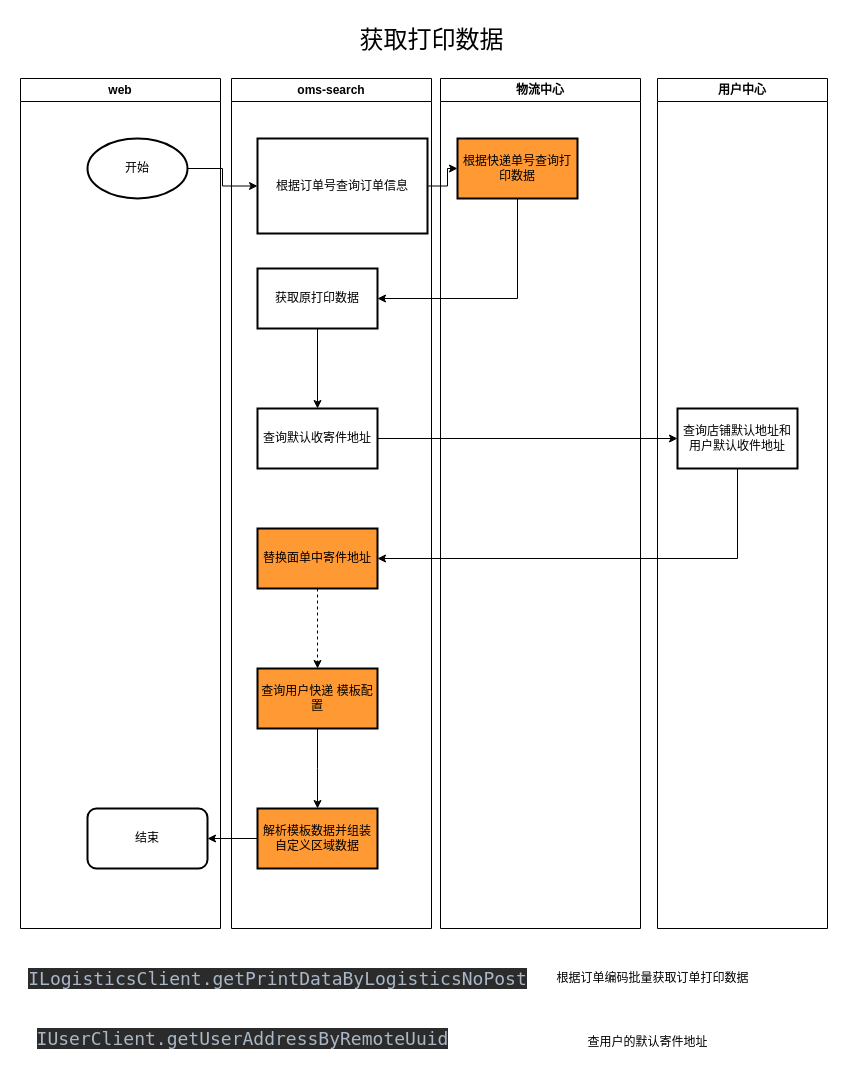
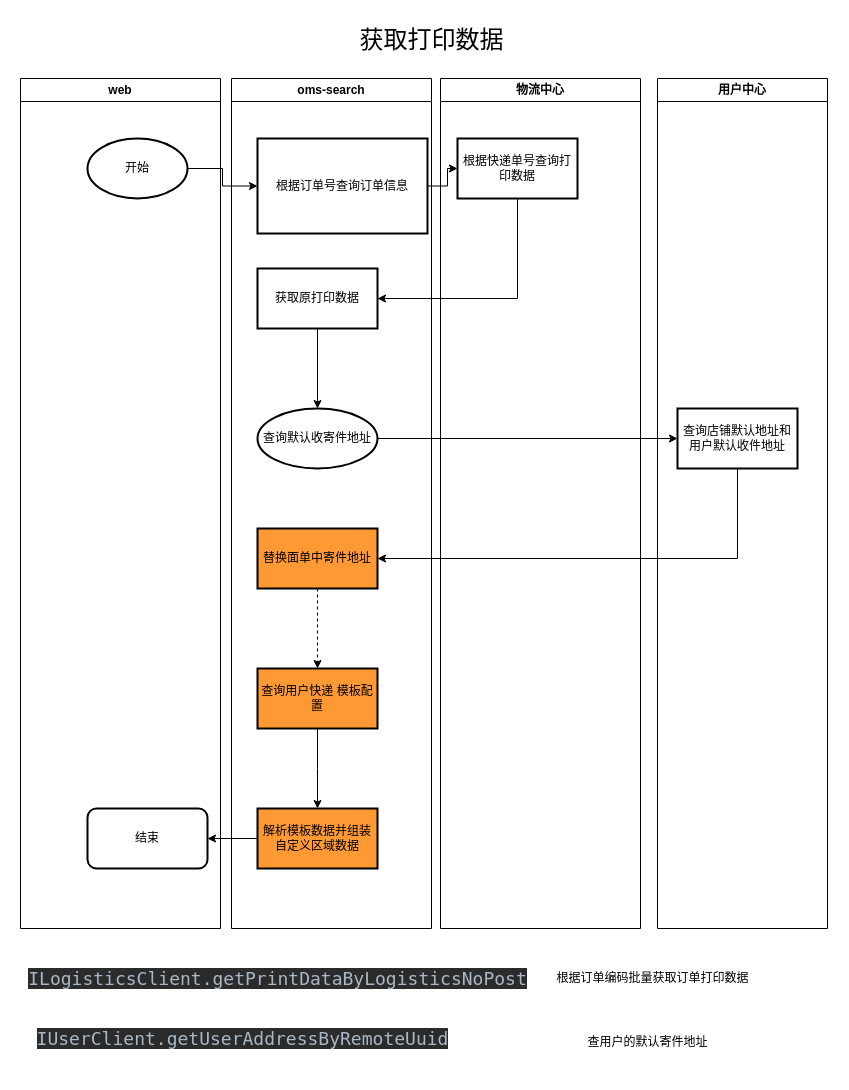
  <mxCell id="0" />
  <mxCell id="1" parent="0" />
  <mxCell id="2" value="" style="edgeStyle=orthogonalEdgeStyle;rounded=0;orthogonalLoop=1;jettySize=auto;html=1;" edge="1" parent="1" source="3" target="6"><mxGeometry relative="1" as="geometry" /></mxCell>
  <mxCell id="3" value="开始" style="strokeWidth=2;html=1;shape=mxgraph.flowchart.start_1;whiteSpace=wrap;" vertex="1" parent="1"><mxGeometry x="87" y="138" width="100" height="60" as="geometry" /></mxCell>
  <mxCell id="4" value="&lt;font style=&quot;font-size: 24px;&quot;&gt;获取打印数据&lt;/font&gt;" style="text;html=1;align=center;verticalAlign=middle;resizable=0;points=[];autosize=1;strokeColor=none;fillColor=none;" vertex="1" parent="1"><mxGeometry x="346" y="20" width="170" height="40" as="geometry" /></mxCell>
  <mxCell id="5" value="" style="edgeStyle=orthogonalEdgeStyle;rounded=0;orthogonalLoop=1;jettySize=auto;html=1;" edge="1" parent="1" source="6" target="8"><mxGeometry relative="1" as="geometry" /></mxCell>
  <mxCell id="6" value="根据订单号查询订单信息" style="whiteSpace=wrap;html=1;strokeWidth=2;" vertex="1" parent="1"><mxGeometry x="257" y="138" width="170" height="95" as="geometry" /></mxCell>
  <mxCell id="7" style="edgeStyle=orthogonalEdgeStyle;rounded=0;orthogonalLoop=1;jettySize=auto;html=1;entryX=1;entryY=0.5;entryDx=0;entryDy=0;" edge="1" parent="1" source="8" target="10"><mxGeometry relative="1" as="geometry"><mxPoint x="487" y="388" as="targetPoint" /><Array as="points"><mxPoint x="517" y="298" /></Array></mxGeometry></mxCell>
- <mxCell id="8" value="根据快递单号查询打印数据" style="whiteSpace=wrap;html=1;strokeWidth=2;fillColor=#ff9933;" vertex="1" parent="1"><mxGeometry x="457" y="138" width="120" height="60" as="geometry" /></mxCell>
+ <mxCell id="8" value="根据快递单号查询打印数据" style="whiteSpace=wrap;html=1;strokeWidth=2;" vertex="1" parent="1"><mxGeometry x="457" y="138" width="120" height="60" as="geometry" /></mxCell>
  <mxCell id="9" value="" style="edgeStyle=orthogonalEdgeStyle;rounded=0;orthogonalLoop=1;jettySize=auto;html=1;" edge="1" parent="1" source="10" target="12"><mxGeometry relative="1" as="geometry" /></mxCell>
  <mxCell id="10" value="获取原打印数据" style="whiteSpace=wrap;html=1;strokeWidth=2;" vertex="1" parent="1"><mxGeometry x="257" y="268" width="120" height="60" as="geometry" /></mxCell>
  <mxCell id="11" value="" style="edgeStyle=orthogonalEdgeStyle;rounded=0;orthogonalLoop=1;jettySize=auto;html=1;" edge="1" parent="1" source="12" target="14"><mxGeometry relative="1" as="geometry" /></mxCell>
- <mxCell id="12" value="查询默认收寄件地址" style="whiteSpace=wrap;html=1;strokeWidth=2;" vertex="1" parent="1"><mxGeometry x="257" y="408" width="120" height="60" as="geometry" /></mxCell>
+ <mxCell id="12" value="查询默认收寄件地址" style="ellipse;whiteSpace=wrap;html=1;strokeWidth=2;" vertex="1" parent="1"><mxGeometry x="257" y="408" width="120" height="60" as="geometry" /></mxCell>
  <mxCell id="13" style="edgeStyle=orthogonalEdgeStyle;rounded=0;orthogonalLoop=1;jettySize=auto;html=1;entryX=1;entryY=0.5;entryDx=0;entryDy=0;" edge="1" parent="1" source="14" target="16"><mxGeometry relative="1" as="geometry"><mxPoint x="707" y="658" as="targetPoint" /><Array as="points"><mxPoint x="737" y="558" /></Array></mxGeometry></mxCell>
  <mxCell id="14" value="查询店铺默认地址和用户默认收件地址" style="whiteSpace=wrap;html=1;strokeWidth=2;" vertex="1" parent="1"><mxGeometry x="677" y="408" width="120" height="60" as="geometry" /></mxCell>
  <mxCell id="15" value="" style="edgeStyle=orthogonalEdgeStyle;rounded=0;orthogonalLoop=1;jettySize=auto;html=1;dashed=1;" edge="1" parent="1" source="16" target="18"><mxGeometry relative="1" as="geometry" /></mxCell>
  <mxCell id="16" value="替换面单中寄件地址" style="whiteSpace=wrap;html=1;strokeWidth=2;fillColor=#FF9933;" vertex="1" parent="1"><mxGeometry x="257" y="528" width="120" height="60" as="geometry" /></mxCell>
  <mxCell id="17" value="" style="edgeStyle=orthogonalEdgeStyle;rounded=0;orthogonalLoop=1;jettySize=auto;html=1;" edge="1" parent="1" source="18"><mxGeometry relative="1" as="geometry"><mxPoint x="317" y="808" as="targetPoint" /></mxGeometry></mxCell>
  <mxCell id="18" value="查询用户快递 模板配置" style="whiteSpace=wrap;html=1;strokeWidth=2;fillColor=#FF9933;" vertex="1" parent="1"><mxGeometry x="257" y="668" width="120" height="60" as="geometry" /></mxCell>
  <mxCell id="19" value="" style="edgeStyle=orthogonalEdgeStyle;rounded=0;orthogonalLoop=1;jettySize=auto;html=1;" edge="1" parent="1" source="20" target="21"><mxGeometry relative="1" as="geometry" /></mxCell>
  <mxCell id="20" value="解析模板数据并组装自定义区域数据" style="whiteSpace=wrap;html=1;strokeWidth=2;fillColor=#FF9933;" vertex="1" parent="1"><mxGeometry x="257" y="808" width="120" height="60" as="geometry" /></mxCell>
  <mxCell id="21" value="结束" style="rounded=1;whiteSpace=wrap;html=1;strokeWidth=2;" vertex="1" parent="1"><mxGeometry x="87" y="808" width="120" height="60" as="geometry" /></mxCell>
  <mxCell id="22" value="web" style="swimlane;whiteSpace=wrap;html=1;" vertex="1" parent="1"><mxGeometry x="20" y="78" width="200" height="850" as="geometry" /></mxCell>
  <mxCell id="23" value="oms-search" style="swimlane;whiteSpace=wrap;html=1;" vertex="1" parent="1"><mxGeometry x="231" y="78" width="200" height="850" as="geometry" /></mxCell>
  <mxCell id="24" value="物流中心" style="swimlane;whiteSpace=wrap;html=1;" vertex="1" parent="1"><mxGeometry x="440" y="78" width="200" height="850" as="geometry" /></mxCell>
  <mxCell id="25" value="用户中心" style="swimlane;whiteSpace=wrap;html=1;" vertex="1" parent="1"><mxGeometry x="657" y="78" width="170" height="850" as="geometry" /></mxCell>
  <mxCell id="26" value="&lt;pre style=&quot;background-color: rgb(43, 43, 43); color: rgb(169, 183, 198); font-family: &amp;quot;JetBrains Mono&amp;quot;, monospace;&quot;&gt;&lt;font style=&quot;font-size: 18px;&quot;&gt;ILogisticsClient.getPrintDataByLogisticsNoPost&lt;/font&gt;&lt;/pre&gt;" style="text;html=1;align=center;verticalAlign=middle;resizable=0;points=[];autosize=1;strokeColor=none;fillColor=none;" vertex="1" parent="1"><mxGeometry x="57" y="948" width="440" height="60" as="geometry" /></mxCell>
  <mxCell id="27" value="根据订单编码批量获取订单打印数据" style="text;html=1;align=center;verticalAlign=middle;resizable=0;points=[];autosize=1;strokeColor=none;fillColor=none;" vertex="1" parent="1"><mxGeometry x="542" y="963" width="220" height="30" as="geometry" /></mxCell>
  <mxCell id="28" value="&lt;pre style=&quot;background-color: rgb(43, 43, 43); color: rgb(169, 183, 198); font-family: &amp;quot;JetBrains Mono&amp;quot;, monospace;&quot;&gt;&lt;font style=&quot;font-size: 18px;&quot;&gt;IUserClient.getUserAddressByRemoteUuid&lt;/font&gt;&lt;/pre&gt;" style="text;html=1;align=center;verticalAlign=middle;resizable=0;points=[];autosize=1;strokeColor=none;fillColor=none;" vertex="1" parent="1"><mxGeometry x="57" y="1008" width="370" height="60" as="geometry" /></mxCell>
  <mxCell id="29" value="查用户的默认寄件地址" style="text;html=1;align=center;verticalAlign=middle;resizable=0;points=[];autosize=1;strokeColor=none;fillColor=none;" vertex="1" parent="1"><mxGeometry x="577" y="1027" width="140" height="30" as="geometry" /></mxCell>
